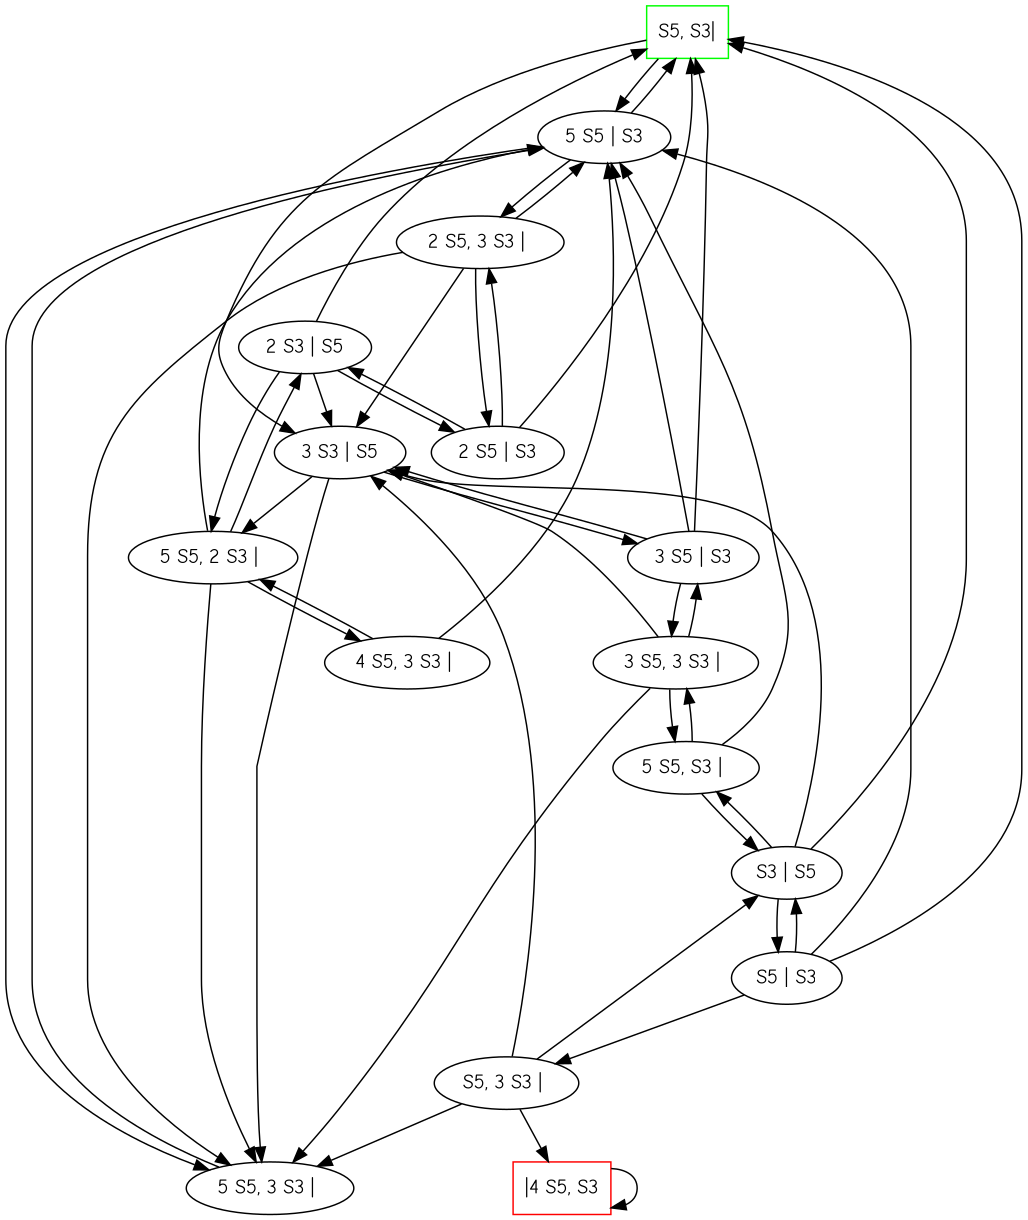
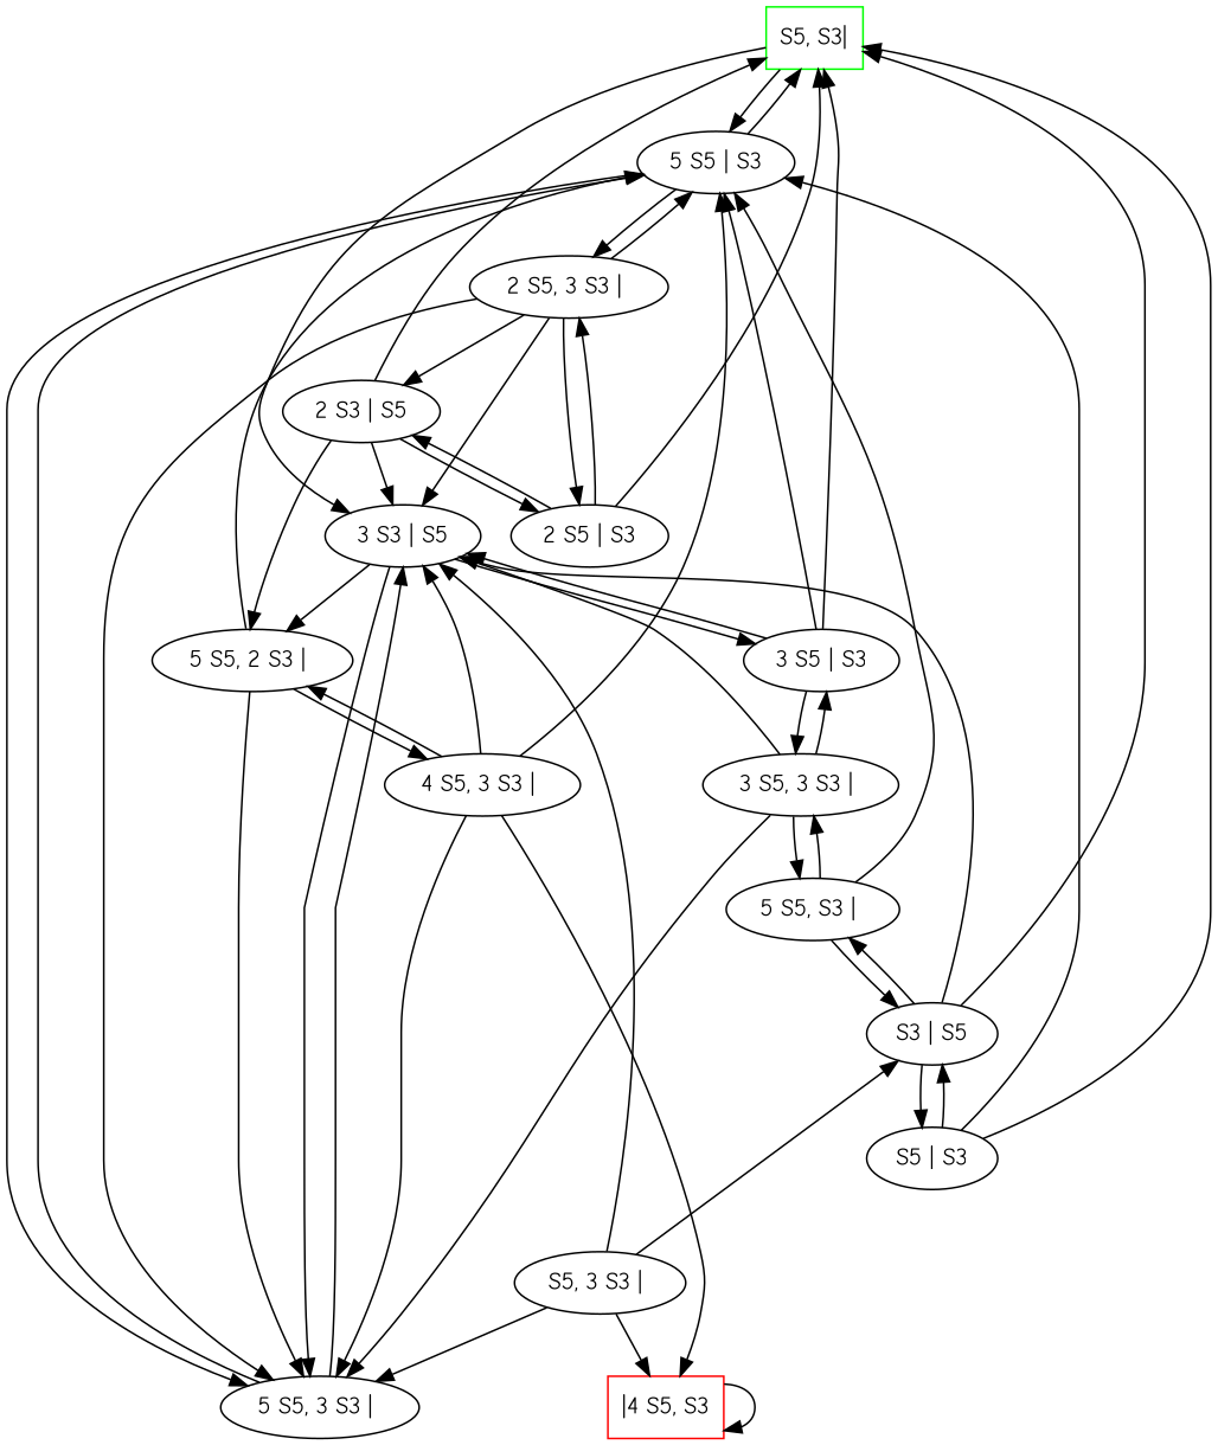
  digraph {
    fontname="Comic Neue"
    node [fontname="Comic Neue"]
    edge [fontname="Comic Neue"]
    n1 [color=green label="S5, S3|" shape=box]
    "5 S5 | S3"
    "3 S3 | S5"
    "5 S5, 3 S3 | "
    "2 S5, 3 S3 | "
    "3 S5 | S3"
    "5 S5, 2 S3 | "
    n8 [color=red label="|4 S5, S3" shape=box]
    "2 S5 | S3"
    "3 S5, 3 S3 | "
    "5 S5, S3 | "
    "S3 | S5"
    "S5 | S3"
    "S5, 3 S3 | "
    "2 S3 | S5"
    "4 S5, 3 S3 | "
    n1 -> "5 S5 | S3"
    n1 -> "3 S3 | S5"
    "5 S5 | S3" -> n1
    "5 S5 | S3" -> "5 S5, 3 S3 | "
    "5 S5 | S3" -> "2 S5, 3 S3 | "
    "3 S3 | S5" -> "5 S5, 3 S3 | "
    "3 S3 | S5" -> "3 S5 | S3"
    "3 S3 | S5" -> "5 S5, 2 S3 | "
    "5 S5, 3 S3 | " -> "5 S5 | S3"
+   "5 S5, 3 S3 | " -> "3 S3 | S5"
    "2 S5, 3 S3 | " -> "5 S5 | S3"
    "2 S5, 3 S3 | " -> "3 S3 | S5"
    "2 S5, 3 S3 | " -> "5 S5, 3 S3 | "
    "2 S5, 3 S3 | " -> "2 S5 | S3"
    "3 S5 | S3" -> n1
    "3 S5 | S3" -> "5 S5 | S3"
    "3 S5 | S3" -> "3 S3 | S5"
    "3 S5 | S3" -> "3 S5, 3 S3 | "
    "5 S5, 2 S3 | " -> "5 S5 | S3"
    "5 S5, 2 S3 | " -> "5 S5, 3 S3 | "
-   "5 S5, 2 S3 | " -> "2 S3 | S5"
+   "2 S5, 3 S3 | " -> "2 S3 | S5"
    "5 S5, 2 S3 | " -> "4 S5, 3 S3 | "
    n8 -> n8
    "2 S5 | S3" -> n1
    "2 S5 | S3" -> "2 S5, 3 S3 | "
    "2 S5 | S3" -> "2 S3 | S5"
    "3 S5, 3 S3 | " -> "3 S3 | S5"
    "3 S5, 3 S3 | " -> "5 S5, 3 S3 | "
    "3 S5, 3 S3 | " -> "3 S5 | S3"
    "3 S5, 3 S3 | " -> "5 S5, S3 | "
    "5 S5, S3 | " -> "5 S5 | S3"
    "5 S5, S3 | " -> "3 S5, 3 S3 | "
    "5 S5, S3 | " -> "S3 | S5"
    "S3 | S5" -> n1
    "S3 | S5" -> "3 S3 | S5"
    "S3 | S5" -> "5 S5, S3 | "
    "S3 | S5" -> "S5 | S3"
    "S5 | S3" -> n1
    "S5 | S3" -> "5 S5 | S3"
    "S5 | S3" -> "S3 | S5"
-   "S5 | S3" -> "S5, 3 S3 | "
    "S5, 3 S3 | " -> "3 S3 | S5"
    "S5, 3 S3 | " -> "5 S5, 3 S3 | "
    "S5, 3 S3 | " -> n8
    "S5, 3 S3 | " -> "S3 | S5"
    "2 S3 | S5" -> n1
    "2 S3 | S5" -> "3 S3 | S5"
    "2 S3 | S5" -> "5 S5, 2 S3 | "
    "2 S3 | S5" -> "2 S5 | S3"
    "4 S5, 3 S3 | " -> "5 S5 | S3"
+   "4 S5, 3 S3 | " -> "3 S3 | S5"
+   "4 S5, 3 S3 | " -> "5 S5, 3 S3 | "
    "4 S5, 3 S3 | " -> "5 S5, 2 S3 | "
+   "4 S5, 3 S3 | " -> n8
  }
